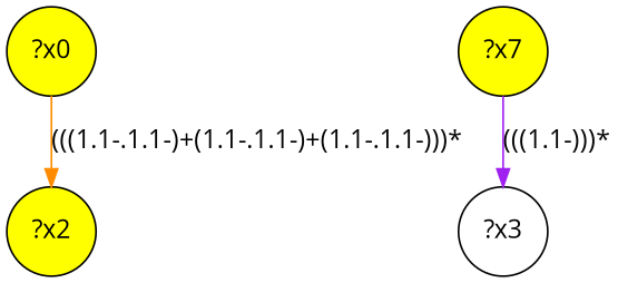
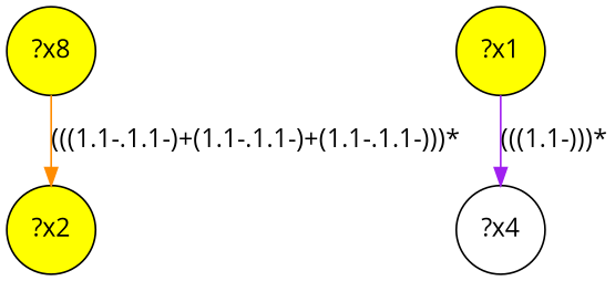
  digraph {
    fontname="Open Sans"
    node [fillcolor=yellow fontname="Open Sans" shape=circle style="filled,"]
    edge [fontname="Open Sans"]
    n1 [label="?x2"]
-   n2 [label="?x0"]
-   n3 [label="?x7"]
-   n4 [label="?x3" fillcolor="" style=""]
+   n2 [label="?x8"]
+   n3 [label="?x1"]
+   n4 [label="?x4" fillcolor="" style=""]
    n2 -> n1 [color=darkorange label="(((1.1-.1.1-)+(1.1-.1.1-)+(1.1-.1.1-)))*"]
    n3 -> n4 [color=purple label="(((1.1-)))*"]
  }
